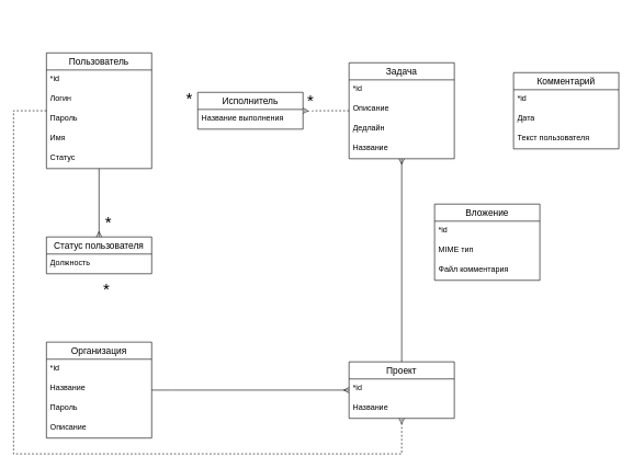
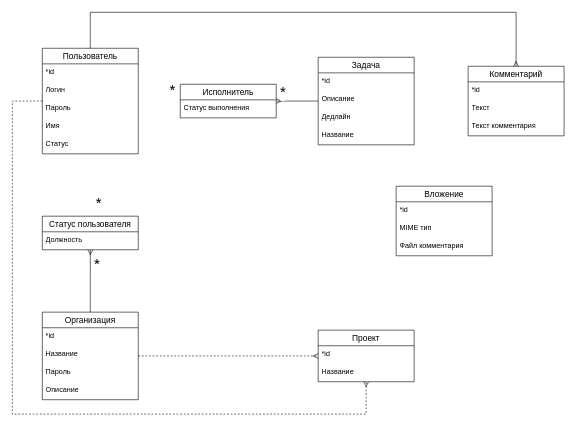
  <mxCell id="0" />
  <mxCell id="1" parent="0" />
  <mxCell id="2" value="Пользователь" style="swimlane;fontStyle=0;childLayout=stackLayout;horizontal=1;startSize=26;horizontalStack=0;resizeParent=1;resizeParentMax=0;resizeLast=0;collapsible=1;marginBottom=0;align=center;fontSize=14;" parent="1" vertex="1"><mxGeometry x="70" y="80" width="160" height="176" as="geometry" /></mxCell>
  <mxCell id="3" value="*id" style="text;strokeColor=none;fillColor=none;spacingLeft=4;spacingRight=4;overflow=hidden;rotatable=0;points=[[0,0.5],[1,0.5]];portConstraint=eastwest;fontSize=12;whiteSpace=wrap;html=1;" parent="2" vertex="1"><mxGeometry y="26" width="160" height="30" as="geometry" /></mxCell>
  <mxCell id="4" value="Логин" style="text;strokeColor=none;fillColor=none;spacingLeft=4;spacingRight=4;overflow=hidden;rotatable=0;points=[[0,0.5],[1,0.5]];portConstraint=eastwest;fontSize=12;whiteSpace=wrap;html=1;" parent="2" vertex="1"><mxGeometry y="56" width="160" height="30" as="geometry" /></mxCell>
  <mxCell id="5" value="Пароль" style="text;strokeColor=none;fillColor=none;spacingLeft=4;spacingRight=4;overflow=hidden;rotatable=0;points=[[0,0.5],[1,0.5]];portConstraint=eastwest;fontSize=12;whiteSpace=wrap;html=1;" parent="2" vertex="1"><mxGeometry y="86" width="160" height="30" as="geometry" /></mxCell>
  <mxCell id="6" value="Имя" style="text;strokeColor=none;fillColor=none;spacingLeft=4;spacingRight=4;overflow=hidden;rotatable=0;points=[[0,0.5],[1,0.5]];portConstraint=eastwest;fontSize=12;whiteSpace=wrap;html=1;" parent="2" vertex="1"><mxGeometry y="116" width="160" height="30" as="geometry" /></mxCell>
  <mxCell id="7" value="Статус" style="text;strokeColor=none;fillColor=none;spacingLeft=4;spacingRight=4;overflow=hidden;rotatable=0;points=[[0,0.5],[1,0.5]];portConstraint=eastwest;fontSize=12;whiteSpace=wrap;html=1;" parent="2" vertex="1"><mxGeometry y="146" width="160" height="30" as="geometry" /></mxCell>
  <mxCell id="8" value="Организация" style="swimlane;fontStyle=0;childLayout=stackLayout;horizontal=1;startSize=26;horizontalStack=0;resizeParent=1;resizeParentMax=0;resizeLast=0;collapsible=1;marginBottom=0;align=center;fontSize=14;" parent="1" vertex="1"><mxGeometry x="70" y="520" width="160" height="146" as="geometry" /></mxCell>
  <mxCell id="9" value="*id" style="text;strokeColor=none;fillColor=none;spacingLeft=4;spacingRight=4;overflow=hidden;rotatable=0;points=[[0,0.5],[1,0.5]];portConstraint=eastwest;fontSize=12;whiteSpace=wrap;html=1;" parent="8" vertex="1"><mxGeometry y="26" width="160" height="30" as="geometry" /></mxCell>
  <mxCell id="10" value="Название" style="text;strokeColor=none;fillColor=none;spacingLeft=4;spacingRight=4;overflow=hidden;rotatable=0;points=[[0,0.5],[1,0.5]];portConstraint=eastwest;fontSize=12;whiteSpace=wrap;html=1;" parent="8" vertex="1"><mxGeometry y="56" width="160" height="30" as="geometry" /></mxCell>
  <mxCell id="11" value="Пароль" style="text;strokeColor=none;fillColor=none;spacingLeft=4;spacingRight=4;overflow=hidden;rotatable=0;points=[[0,0.5],[1,0.5]];portConstraint=eastwest;fontSize=12;whiteSpace=wrap;html=1;" parent="8" vertex="1"><mxGeometry y="86" width="160" height="30" as="geometry" /></mxCell>
  <mxCell id="12" value="Описание" style="text;strokeColor=none;fillColor=none;spacingLeft=4;spacingRight=4;overflow=hidden;rotatable=0;points=[[0,0.5],[1,0.5]];portConstraint=eastwest;fontSize=12;whiteSpace=wrap;html=1;" parent="8" vertex="1"><mxGeometry y="116" width="160" height="30" as="geometry" /></mxCell>
  <mxCell id="13" value="Задача" style="swimlane;fontStyle=0;childLayout=stackLayout;horizontal=1;startSize=26;horizontalStack=0;resizeParent=1;resizeParentMax=0;resizeLast=0;collapsible=1;marginBottom=0;align=center;fontSize=14;" parent="1" vertex="1"><mxGeometry x="530" y="95" width="160" height="146" as="geometry" /></mxCell>
  <mxCell id="14" value="*id" style="text;strokeColor=none;fillColor=none;spacingLeft=4;spacingRight=4;overflow=hidden;rotatable=0;points=[[0,0.5],[1,0.5]];portConstraint=eastwest;fontSize=12;whiteSpace=wrap;html=1;" parent="13" vertex="1"><mxGeometry y="26" width="160" height="30" as="geometry" /></mxCell>
  <mxCell id="15" value="Описание" style="text;strokeColor=none;fillColor=none;spacingLeft=4;spacingRight=4;overflow=hidden;rotatable=0;points=[[0,0.5],[1,0.5]];portConstraint=eastwest;fontSize=12;whiteSpace=wrap;html=1;" parent="13" vertex="1"><mxGeometry y="56" width="160" height="30" as="geometry" /></mxCell>
  <mxCell id="16" value="Дедлайн" style="text;strokeColor=none;fillColor=none;spacingLeft=4;spacingRight=4;overflow=hidden;rotatable=0;points=[[0,0.5],[1,0.5]];portConstraint=eastwest;fontSize=12;whiteSpace=wrap;html=1;" parent="13" vertex="1"><mxGeometry y="86" width="160" height="30" as="geometry" /></mxCell>
  <mxCell id="17" value="Название" style="text;strokeColor=none;fillColor=none;spacingLeft=4;spacingRight=4;overflow=hidden;rotatable=0;points=[[0,0.5],[1,0.5]];portConstraint=eastwest;fontSize=12;whiteSpace=wrap;html=1;" parent="13" vertex="1"><mxGeometry y="116" width="160" height="30" as="geometry" /></mxCell>
  <mxCell id="18" value="Комментарий" style="swimlane;fontStyle=0;childLayout=stackLayout;horizontal=1;startSize=26;horizontalStack=0;resizeParent=1;resizeParentMax=0;resizeLast=0;collapsible=1;marginBottom=0;align=center;fontSize=14;" parent="1" vertex="1"><mxGeometry x="780" y="110" width="160" height="116" as="geometry" /></mxCell>
  <mxCell id="19" value="*id" style="text;strokeColor=none;fillColor=none;spacingLeft=4;spacingRight=4;overflow=hidden;rotatable=0;points=[[0,0.5],[1,0.5]];portConstraint=eastwest;fontSize=12;whiteSpace=wrap;html=1;" parent="18" vertex="1"><mxGeometry y="26" width="160" height="30" as="geometry" /></mxCell>
- <mxCell id="20" value="Дата" style="text;strokeColor=none;fillColor=none;spacingLeft=4;spacingRight=4;overflow=hidden;rotatable=0;points=[[0,0.5],[1,0.5]];portConstraint=eastwest;fontSize=12;whiteSpace=wrap;html=1;" parent="18" vertex="1"><mxGeometry y="56" width="160" height="30" as="geometry" /></mxCell>
- <mxCell id="21" value="Текст пользователя" style="text;strokeColor=none;fillColor=none;spacingLeft=4;spacingRight=4;overflow=hidden;rotatable=0;points=[[0,0.5],[1,0.5]];portConstraint=eastwest;fontSize=12;whiteSpace=wrap;html=1;" parent="18" vertex="1"><mxGeometry y="86" width="160" height="30" as="geometry" /></mxCell>
+ <mxCell id="20" value="Текст" style="text;strokeColor=none;fillColor=none;spacingLeft=4;spacingRight=4;overflow=hidden;rotatable=0;points=[[0,0.5],[1,0.5]];portConstraint=eastwest;fontSize=12;whiteSpace=wrap;html=1;" parent="18" vertex="1"><mxGeometry y="56" width="160" height="30" as="geometry" /></mxCell>
+ <mxCell id="21" value="Текст комментария" style="text;strokeColor=none;fillColor=none;spacingLeft=4;spacingRight=4;overflow=hidden;rotatable=0;points=[[0,0.5],[1,0.5]];portConstraint=eastwest;fontSize=12;whiteSpace=wrap;html=1;" parent="18" vertex="1"><mxGeometry y="86" width="160" height="30" as="geometry" /></mxCell>
  <mxCell id="22" value="Вложение" style="swimlane;fontStyle=0;childLayout=stackLayout;horizontal=1;startSize=26;horizontalStack=0;resizeParent=1;resizeParentMax=0;resizeLast=0;collapsible=1;marginBottom=0;align=center;fontSize=14;" parent="1" vertex="1"><mxGeometry x="660" y="310" width="160" height="116" as="geometry" /></mxCell>
  <mxCell id="23" value="*id" style="text;strokeColor=none;fillColor=none;spacingLeft=4;spacingRight=4;overflow=hidden;rotatable=0;points=[[0,0.5],[1,0.5]];portConstraint=eastwest;fontSize=12;whiteSpace=wrap;html=1;" parent="22" vertex="1"><mxGeometry y="26" width="160" height="30" as="geometry" /></mxCell>
  <mxCell id="24" value="MIME тип" style="text;strokeColor=none;fillColor=none;spacingLeft=4;spacingRight=4;overflow=hidden;rotatable=0;points=[[0,0.5],[1,0.5]];portConstraint=eastwest;fontSize=12;whiteSpace=wrap;html=1;" parent="22" vertex="1"><mxGeometry y="56" width="160" height="30" as="geometry" /></mxCell>
  <mxCell id="25" value="Файл комментария" style="text;strokeColor=none;fillColor=none;spacingLeft=4;spacingRight=4;overflow=hidden;rotatable=0;points=[[0,0.5],[1,0.5]];portConstraint=eastwest;fontSize=12;whiteSpace=wrap;html=1;" parent="22" vertex="1"><mxGeometry y="86" width="160" height="30" as="geometry" /></mxCell>
  <mxCell id="26" value="Проект" style="swimlane;fontStyle=0;childLayout=stackLayout;horizontal=1;startSize=26;horizontalStack=0;resizeParent=1;resizeParentMax=0;resizeLast=0;collapsible=1;marginBottom=0;align=center;fontSize=14;" parent="1" vertex="1"><mxGeometry x="530" y="550" width="160" height="86" as="geometry" /></mxCell>
  <mxCell id="27" value="*id" style="text;strokeColor=none;fillColor=none;spacingLeft=4;spacingRight=4;overflow=hidden;rotatable=0;points=[[0,0.5],[1,0.5]];portConstraint=eastwest;fontSize=12;whiteSpace=wrap;html=1;" parent="26" vertex="1"><mxGeometry y="26" width="160" height="30" as="geometry" /></mxCell>
  <mxCell id="28" value="Название" style="text;strokeColor=none;fillColor=none;spacingLeft=4;spacingRight=4;overflow=hidden;rotatable=0;points=[[0,0.5],[1,0.5]];portConstraint=eastwest;fontSize=12;whiteSpace=wrap;html=1;" parent="26" vertex="1"><mxGeometry y="56" width="160" height="30" as="geometry" /></mxCell>
- <mxCell id="29" value="" style="edgeStyle=entityRelationEdgeStyle;fontSize=12;html=1;endArrow=ERmany;rounded=0;" parent="1" source="8" target="26" edge="1"><mxGeometry width="100" height="100" relative="1" as="geometry"><mxPoint x="630" y="500" as="sourcePoint" /><mxPoint x="730" y="400" as="targetPoint" /></mxGeometry></mxCell>
- <mxCell id="30" value="" style="fontSize=12;html=1;endArrow=ERmany;rounded=0;edgeStyle=orthogonalEdgeStyle;" parent="1" source="26" target="13" edge="1"><mxGeometry width="100" height="100" relative="1" as="geometry"><mxPoint x="670" y="360" as="sourcePoint" /><mxPoint x="770" y="260" as="targetPoint" /></mxGeometry></mxCell>
+ <mxCell id="29" value="" style="edgeStyle=entityRelationEdgeStyle;fontSize=12;html=1;endArrow=ERmany;rounded=0;dashed=1;" parent="1" source="8" target="26" edge="1"><mxGeometry width="100" height="100" relative="1" as="geometry"><mxPoint x="630" y="500" as="sourcePoint" /><mxPoint x="730" y="400" as="targetPoint" /></mxGeometry></mxCell>
  <mxCell id="31" value="" style="edgeStyle=orthogonalEdgeStyle;fontSize=12;html=1;endArrow=ERmany;rounded=0;dashed=1;" parent="1" source="2" target="26" edge="1"><mxGeometry width="100" height="100" relative="1" as="geometry"><mxPoint x="10" y="420" as="sourcePoint" /><mxPoint x="110" y="320" as="targetPoint" /><Array as="points"><mxPoint x="20" y="168" /><mxPoint x="20" y="690" /><mxPoint x="610" y="690" /></Array></mxGeometry></mxCell>
+ <mxCell id="32" value="" style="edgeStyle=orthogonalEdgeStyle;fontSize=12;html=1;endArrow=ERmany;rounded=0;" parent="1" source="2" target="18" edge="1"><mxGeometry width="100" height="100" relative="1" as="geometry"><mxPoint x="430" y="80" as="sourcePoint" /><mxPoint x="530" y="-20" as="targetPoint" /><Array as="points"><mxPoint x="150" y="20" /><mxPoint x="860" y="20" /></Array></mxGeometry></mxCell>
  <mxCell id="33" value="Исполнитель" style="swimlane;fontStyle=0;childLayout=stackLayout;horizontal=1;startSize=26;horizontalStack=0;resizeParent=1;resizeParentMax=0;resizeLast=0;collapsible=1;marginBottom=0;align=center;fontSize=14;" parent="1" vertex="1"><mxGeometry x="300" y="140" width="160" height="56" as="geometry" /></mxCell>
- <mxCell id="34" value="Название выполнения" style="text;strokeColor=none;fillColor=none;spacingLeft=4;spacingRight=4;overflow=hidden;rotatable=0;points=[[0,0.5],[1,0.5]];portConstraint=eastwest;fontSize=12;whiteSpace=wrap;html=1;" parent="33" vertex="1"><mxGeometry y="26" width="160" height="30" as="geometry" /></mxCell>
- <mxCell id="35" value="" style="edgeStyle=entityRelationEdgeStyle;fontSize=12;html=1;endArrow=ERmany;rounded=0;dashed=1;" parent="1" source="13" target="33" edge="1"><mxGeometry width="100" height="100" relative="1" as="geometry"><mxPoint x="390" y="360" as="sourcePoint" /><mxPoint x="490" y="260" as="targetPoint" /></mxGeometry></mxCell>
+ <mxCell id="34" value="Статус выполнения" style="text;strokeColor=none;fillColor=none;spacingLeft=4;spacingRight=4;overflow=hidden;rotatable=0;points=[[0,0.5],[1,0.5]];portConstraint=eastwest;fontSize=12;whiteSpace=wrap;html=1;" parent="33" vertex="1"><mxGeometry y="26" width="160" height="30" as="geometry" /></mxCell>
+ <mxCell id="35" value="" style="edgeStyle=entityRelationEdgeStyle;fontSize=12;html=1;endArrow=ERmany;rounded=0;" parent="1" source="13" target="33" edge="1"><mxGeometry width="100" height="100" relative="1" as="geometry"><mxPoint x="390" y="360" as="sourcePoint" /><mxPoint x="490" y="260" as="targetPoint" /></mxGeometry></mxCell>
  <mxCell id="36" value="&lt;font style=&quot;font-size: 25px;&quot;&gt;*&lt;/font&gt;" style="edgeLabel;html=1;align=center;verticalAlign=middle;resizable=0;points=[];" parent="35" vertex="1" connectable="0"><mxGeometry x="0.343" y="2" relative="1" as="geometry"><mxPoint x="-13" y="-19" as="offset" /></mxGeometry></mxCell>
  <mxCell id="37" value="&lt;font style=&quot;font-size: 25px;&quot;&gt;*&lt;/font&gt;" style="edgeLabel;html=1;align=center;verticalAlign=middle;resizable=0;points=[];" parent="1" vertex="1" connectable="0"><mxGeometry y="170" as="geometry" x="310"><mxPoint x="-24" y="-22" as="offset" /></mxGeometry></mxCell>
  <mxCell id="38" value="Статус пользователя" style="swimlane;fontStyle=0;childLayout=stackLayout;horizontal=1;startSize=26;horizontalStack=0;resizeParent=1;resizeParentMax=0;resizeLast=0;collapsible=1;marginBottom=0;align=center;fontSize=14;" parent="1" vertex="1"><mxGeometry x="70" y="360" width="160" height="56" as="geometry" /></mxCell>
  <mxCell id="39" value="Должность" style="text;strokeColor=none;fillColor=none;spacingLeft=4;spacingRight=4;overflow=hidden;rotatable=0;points=[[0,0.5],[1,0.5]];portConstraint=eastwest;fontSize=12;whiteSpace=wrap;html=1;" parent="38" vertex="1"><mxGeometry y="26" width="160" height="30" as="geometry" /></mxCell>
- <mxCell id="41" value="" style="edgeStyle=orthogonalEdgeStyle;fontSize=12;html=1;endArrow=ERmany;rounded=0;" parent="1" source="2" target="38" edge="1"><mxGeometry width="100" height="100" relative="1" as="geometry"><mxPoint y="400" as="sourcePoint" x="310" /><mxPoint x="410" y="300" as="targetPoint" /></mxGeometry></mxCell>
+ <mxCell id="40" value="" style="edgeStyle=orthogonalEdgeStyle;fontSize=12;html=1;endArrow=ERmany;rounded=0;" parent="1" source="8" target="38" edge="1"><mxGeometry width="100" height="100" relative="1" as="geometry"><mxPoint x="390" y="450" as="sourcePoint" /><mxPoint x="490" y="350" as="targetPoint" /></mxGeometry></mxCell>
  <mxCell id="42" value="&lt;font style=&quot;font-size: 25px;&quot;&gt;*&lt;/font&gt;" style="edgeLabel;html=1;align=center;verticalAlign=middle;resizable=0;points=[];" parent="1" vertex="1" connectable="0"><mxGeometry x="470" y="160" as="geometry"><mxPoint x="-307" y="176" as="offset" /></mxGeometry></mxCell>
  <mxCell id="43" value="&lt;font style=&quot;font-size: 25px;&quot;&gt;*&lt;/font&gt;" style="edgeLabel;html=1;align=center;verticalAlign=middle;resizable=0;points=[];" parent="1" vertex="1" connectable="0"><mxGeometry x="490" y="180" as="geometry"><mxPoint x="-330" y="258" as="offset" /></mxGeometry></mxCell>
